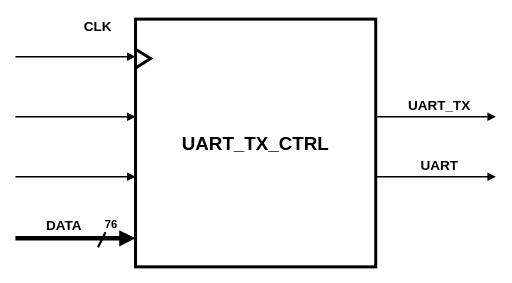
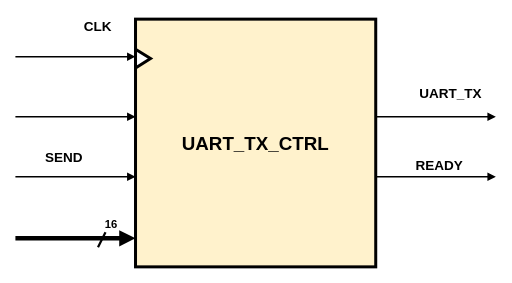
  <mxCell id="0" />
  <mxCell id="1" parent="0" />
- <mxCell id="2" value="&lt;font size=&quot;1&quot; style=&quot;&quot;&gt;&lt;b style=&quot;font-size: 25px;&quot;&gt;UART_TX_CTRL&lt;/b&gt;&lt;/font&gt;" style="rounded=0;whiteSpace=wrap;html=1;strokeWidth=4;" parent="1" vertex="1"><mxGeometry x="180" y="25" width="320" height="330" as="geometry" /></mxCell>
+ <mxCell id="2" value="&lt;font size=&quot;1&quot; style=&quot;&quot;&gt;&lt;b style=&quot;font-size: 25px;&quot;&gt;UART_TX_CTRL&lt;/b&gt;&lt;/font&gt;" style="rounded=0;whiteSpace=wrap;html=1;strokeWidth=4;fillColor=#fff2cc;" parent="1" vertex="1"><mxGeometry x="180" y="25" width="320" height="330" as="geometry" /></mxCell>
  <mxCell id="3" value="" style="endArrow=block;html=1;strokeWidth=2;endFill=1;rounded=0;" parent="1" edge="1"><mxGeometry width="50" height="50" relative="1" as="geometry"><mxPoint x="20" y="235" as="sourcePoint" /><mxPoint x="180" y="235" as="targetPoint" /></mxGeometry></mxCell>
  <mxCell id="4" value="" style="endArrow=block;html=1;strokeWidth=2;endFill=1;rounded=0;" parent="1" edge="1"><mxGeometry width="50" height="50" relative="1" as="geometry"><mxPoint x="20" y="75" as="sourcePoint" /><mxPoint x="180" y="75" as="targetPoint" /></mxGeometry></mxCell>
  <mxCell id="5" value="&lt;font size=&quot;1&quot; style=&quot;&quot;&gt;&lt;b style=&quot;font-size: 18px;&quot;&gt;CLK&lt;/b&gt;&lt;/font&gt;" style="text;html=1;strokeColor=none;fillColor=none;align=center;verticalAlign=middle;whiteSpace=wrap;rounded=0;fontSize=16;" parent="1" vertex="1"><mxGeometry x="95" y="20" width="70" height="30" as="geometry" /></mxCell>
+ <mxCell id="6" value="&lt;font size=&quot;1&quot; style=&quot;&quot;&gt;&lt;b style=&quot;font-size: 18px;&quot;&gt;SEND&lt;/b&gt;&lt;/font&gt;" style="text;html=1;strokeColor=none;fillColor=none;align=center;verticalAlign=middle;whiteSpace=wrap;rounded=0;fontSize=16;" parent="1" vertex="1"><mxGeometry x="50" y="195" width="70" height="30" as="geometry" /></mxCell>
  <mxCell id="7" value="" style="triangle;whiteSpace=wrap;html=1;strokeWidth=4;" parent="1" vertex="1"><mxGeometry x="180" y="65" width="20" height="25" as="geometry" /></mxCell>
  <mxCell id="8" value="" style="endArrow=block;html=1;strokeWidth=6;endFill=1;rounded=0;" parent="1" edge="1"><mxGeometry width="50" height="50" relative="1" as="geometry"><mxPoint x="20" y="317" as="sourcePoint" /><mxPoint x="180" y="317" as="targetPoint" /></mxGeometry></mxCell>
- <mxCell id="9" value="&lt;font size=&quot;1&quot; style=&quot;&quot;&gt;&lt;b style=&quot;font-size: 18px;&quot;&gt;DATA&lt;/b&gt;&lt;/font&gt;" style="text;html=1;strokeColor=none;fillColor=none;align=center;verticalAlign=middle;whiteSpace=wrap;rounded=0;fontSize=16;" parent="1" vertex="1"><mxGeometry x="50" y="285" width="70" height="30" as="geometry" /></mxCell>
- <mxCell id="10" value="&lt;b style=&quot;&quot;&gt;&lt;sub style=&quot;&quot;&gt;&lt;font style=&quot;font-size: 15px;&quot;&gt;76&lt;/font&gt;&lt;/sub&gt;&lt;/b&gt;" style="text;html=1;strokeColor=none;fillColor=none;align=center;verticalAlign=middle;whiteSpace=wrap;rounded=0;fontSize=16;" parent="1" vertex="1"><mxGeometry x="138" y="285" width="20" height="22" as="geometry" /></mxCell>
+ <mxCell id="10" value="&lt;b style=&quot;&quot;&gt;&lt;sub style=&quot;&quot;&gt;&lt;font style=&quot;font-size: 15px;&quot;&gt;16&lt;/font&gt;&lt;/sub&gt;&lt;/b&gt;" style="text;html=1;strokeColor=none;fillColor=none;align=center;verticalAlign=middle;whiteSpace=wrap;rounded=0;fontSize=16;" parent="1" vertex="1"><mxGeometry x="138" y="285" width="20" height="22" as="geometry" /></mxCell>
  <mxCell id="11" value="" style="endArrow=none;html=1;rounded=0;strokeWidth=3;" parent="1" edge="1"><mxGeometry width="50" height="50" relative="1" as="geometry"><mxPoint x="130" y="329" as="sourcePoint" /><mxPoint x="140" y="309" as="targetPoint" /></mxGeometry></mxCell>
  <mxCell id="12" value="" style="endArrow=block;html=1;strokeWidth=2;endFill=1;rounded=0;" parent="1" edge="1"><mxGeometry width="50" height="50" relative="1" as="geometry"><mxPoint x="500" y="155" as="sourcePoint" /><mxPoint x="660" y="155" as="targetPoint" /></mxGeometry></mxCell>
- <mxCell id="13" value="&lt;font size=&quot;1&quot; style=&quot;&quot;&gt;&lt;b style=&quot;font-size: 18px;&quot;&gt;UART_TX&lt;/b&gt;&lt;/font&gt;" style="text;html=1;strokeColor=none;fillColor=none;align=center;verticalAlign=middle;whiteSpace=wrap;rounded=0;fontSize=16;" parent="1" vertex="1"><mxGeometry x="550" y="125" width="70" height="30" as="geometry" /></mxCell>
+ <mxCell id="13" value="&lt;font size=&quot;1&quot; style=&quot;&quot;&gt;&lt;b style=&quot;font-size: 18px;&quot;&gt;UART_TX&lt;/b&gt;&lt;/font&gt;" style="text;html=1;strokeColor=none;fillColor=none;align=center;verticalAlign=middle;whiteSpace=wrap;rounded=0;fontSize=16;" parent="1" vertex="1"><mxGeometry x="565" y="110" width="70" height="30" as="geometry" /></mxCell>
  <mxCell id="14" value="" style="endArrow=block;html=1;strokeWidth=2;endFill=1;rounded=0;" parent="1" edge="1"><mxGeometry width="50" height="50" relative="1" as="geometry"><mxPoint x="500" y="235" as="sourcePoint" /><mxPoint x="660" y="235" as="targetPoint" /></mxGeometry></mxCell>
- <mxCell id="15" value="&lt;font size=&quot;1&quot; style=&quot;&quot;&gt;&lt;b style=&quot;font-size: 18px;&quot;&gt;UART&lt;/b&gt;&lt;/font&gt;" style="text;html=1;strokeColor=none;fillColor=none;align=center;verticalAlign=middle;whiteSpace=wrap;rounded=0;fontSize=16;" parent="1" vertex="1"><mxGeometry x="550" y="205" width="70" height="30" as="geometry" /></mxCell>
+ <mxCell id="15" value="&lt;font size=&quot;1&quot; style=&quot;&quot;&gt;&lt;b style=&quot;font-size: 18px;&quot;&gt;READY&lt;/b&gt;&lt;/font&gt;" style="text;html=1;strokeColor=none;fillColor=none;align=center;verticalAlign=middle;whiteSpace=wrap;rounded=0;fontSize=16;" parent="1" vertex="1"><mxGeometry x="550" y="205" width="70" height="30" as="geometry" /></mxCell>
  <mxCell id="16" value="" style="endArrow=block;html=1;strokeWidth=2;endFill=1;rounded=0;" edge="1" parent="1"><mxGeometry width="50" height="50" relative="1" as="geometry"><mxPoint x="20" y="155" as="sourcePoint" /><mxPoint x="180" y="155" as="targetPoint" /></mxGeometry></mxCell>
